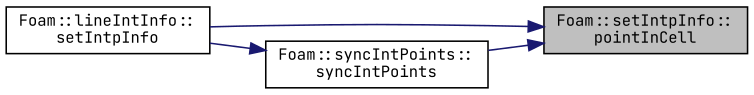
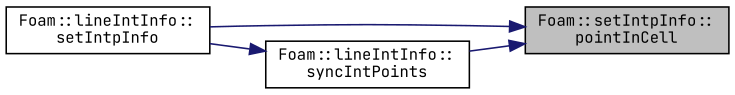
  digraph {
    fontname="JetBrains Mono"
    rankdir=RL
    node [color=black fillcolor=white fontname="JetBrains Mono" fontsize=10 shape=record style=filled]
    edge [color=midnightblue dir=back fontname="JetBrains Mono" fontsize=10 labelfontname=Helvetica labelfontsize=10 style=solid]
    n1 [fillcolor=grey75 fontcolor=black height=0.2 label="Foam::setIntpInfo::\lpointInCell" width=0.4]
    n2 [height=0.2 label="Foam::lineIntInfo::\lsetIntpInfo" width=0.4]
-   n3 [height=0.2 label="Foam::syncIntPoints::\lsyncIntPoints" width=0.4]
+   n3 [height=0.2 label="Foam::lineIntInfo::\lsyncIntPoints" width=0.4]
    n1 -> n2
    n1 -> n3
    n3 -> n2
  }
